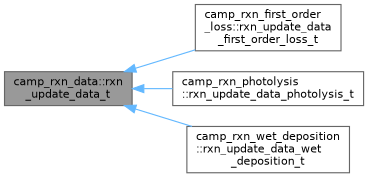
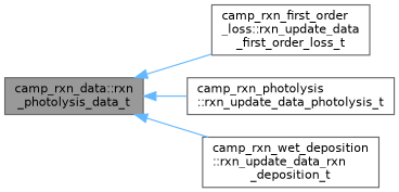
  digraph {
    rankdir=LR
    node [color=gray40 fillcolor=white fontname=Helvetica fontsize=10 shape=box style=filled]
    edge [color=steelblue1 dir=back fontname=Helvetica fontsize=10 labelfontname=Helvetica labelfontsize=10 style=solid]
-   n1 [fillcolor=grey60 fontcolor=black height=0.2 label="camp_rxn_data::rxn\l_update_data_t" width=0.4]
+   n1 [fillcolor=grey60 fontcolor=black height=0.2 label="camp_rxn_data::rxn\l_photolysis_data_t" width=0.4]
    n2 [height=0.2 label="camp_rxn_first_order\l_loss::rxn_update_data\l_first_order_loss_t" width=0.4]
    n3 [height=0.2 label="camp_rxn_photolysis\l::rxn_update_data_photolysis_t" width=0.4]
-   n4 [height=0.2 label="camp_rxn_wet_deposition\l::rxn_update_data_wet\l_deposition_t" width=0.4]
+   n4 [height=0.2 label="camp_rxn_wet_deposition\l::rxn_update_data_rxn\l_deposition_t" width=0.4]
    n1 -> n2
    n1 -> n3
    n1 -> n4
  }
